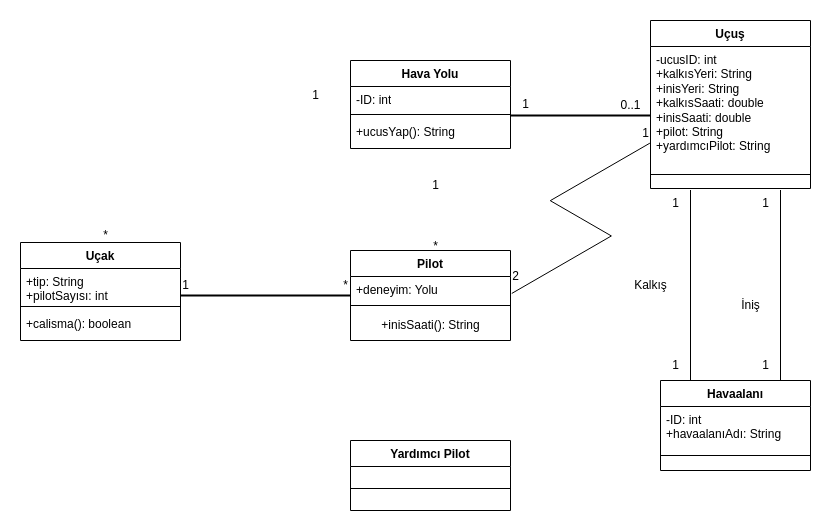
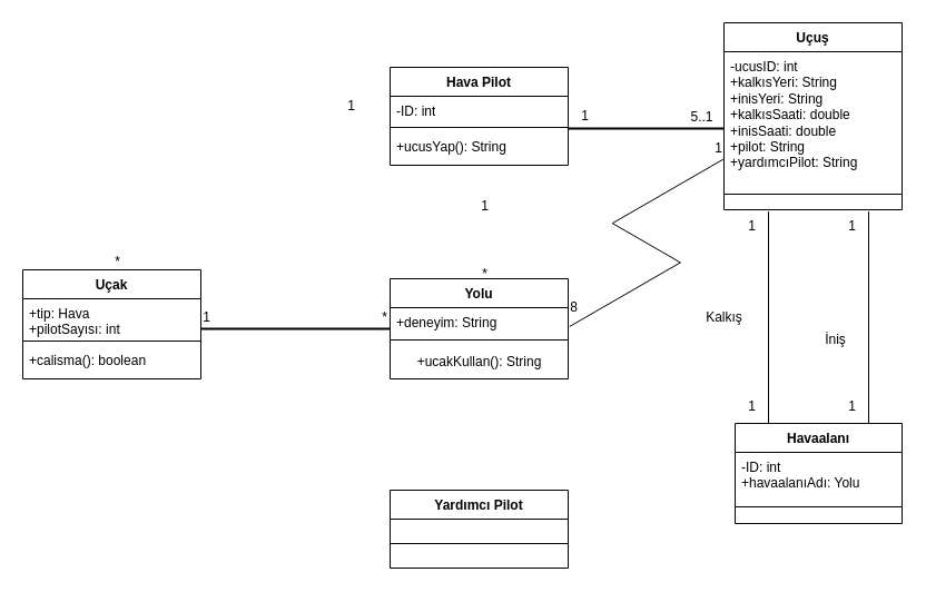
  <mxCell id="0" />
  <mxCell id="1" parent="0" />
- <mxCell id="2" value="Hava Yolu" style="swimlane;fontStyle=1;align=center;verticalAlign=top;childLayout=stackLayout;horizontal=1;startSize=26;horizontalStack=0;resizeParent=1;resizeParentMax=0;resizeLast=0;collapsible=1;marginBottom=0;whiteSpace=wrap;html=1;" vertex="1" parent="1"><mxGeometry x="350" y="60" width="160" height="88" as="geometry" /></mxCell>
+ <mxCell id="2" value="Hava Pilot" style="swimlane;fontStyle=1;align=center;verticalAlign=top;childLayout=stackLayout;horizontal=1;startSize=26;horizontalStack=0;resizeParent=1;resizeParentMax=0;resizeLast=0;collapsible=1;marginBottom=0;whiteSpace=wrap;html=1;" vertex="1" parent="1"><mxGeometry x="350" y="60" width="160" height="88" as="geometry" /></mxCell>
  <mxCell id="3" value="-ID: int&lt;div&gt;&lt;div&gt;&lt;br&gt;&lt;/div&gt;&lt;/div&gt;" style="text;strokeColor=none;fillColor=none;align=left;verticalAlign=top;spacingLeft=4;spacingRight=4;overflow=hidden;rotatable=0;points=[[0,0.5],[1,0.5]];portConstraint=eastwest;whiteSpace=wrap;html=1;" vertex="1" parent="2"><mxGeometry y="26" width="160" height="24" as="geometry" /></mxCell>
  <mxCell id="4" value="" style="line;strokeWidth=1;fillColor=none;align=left;verticalAlign=middle;spacingTop=-1;spacingLeft=3;spacingRight=3;rotatable=0;labelPosition=right;points=[];portConstraint=eastwest;strokeColor=inherit;" vertex="1" parent="2"><mxGeometry y="50" width="160" height="8" as="geometry" /></mxCell>
  <mxCell id="5" value="+ucusYap(): String" style="text;strokeColor=none;fillColor=none;align=left;verticalAlign=top;spacingLeft=4;spacingRight=4;overflow=hidden;rotatable=0;points=[[0,0.5],[1,0.5]];portConstraint=eastwest;whiteSpace=wrap;html=1;" vertex="1" parent="2"><mxGeometry y="58" width="160" height="30" as="geometry" /></mxCell>
  <mxCell id="6" value="Havaalanı" style="swimlane;fontStyle=1;align=center;verticalAlign=top;childLayout=stackLayout;horizontal=1;startSize=26;horizontalStack=0;resizeParent=1;resizeParentMax=0;resizeLast=0;collapsible=1;marginBottom=0;whiteSpace=wrap;html=1;" vertex="1" parent="1"><mxGeometry x="660" y="380" width="150" height="90" as="geometry" /></mxCell>
- <mxCell id="7" value="-ID: int&lt;div&gt;+havaalanıAdı: String&lt;/div&gt;" style="text;strokeColor=none;fillColor=none;align=left;verticalAlign=top;spacingLeft=4;spacingRight=4;overflow=hidden;rotatable=0;points=[[0,0.5],[1,0.5]];portConstraint=eastwest;whiteSpace=wrap;html=1;" vertex="1" parent="6"><mxGeometry y="26" width="150" height="34" as="geometry" /></mxCell>
+ <mxCell id="7" value="-ID: int&lt;div&gt;+havaalanıAdı: Yolu&lt;/div&gt;" style="text;strokeColor=none;fillColor=none;align=left;verticalAlign=top;spacingLeft=4;spacingRight=4;overflow=hidden;rotatable=0;points=[[0,0.5],[1,0.5]];portConstraint=eastwest;whiteSpace=wrap;html=1;" vertex="1" parent="6"><mxGeometry y="26" width="150" height="34" as="geometry" /></mxCell>
  <mxCell id="8" value="" style="line;strokeWidth=1;fillColor=none;align=left;verticalAlign=middle;spacingTop=-1;spacingLeft=3;spacingRight=3;rotatable=0;labelPosition=right;points=[];portConstraint=eastwest;strokeColor=inherit;" vertex="1" parent="6"><mxGeometry y="60" width="150" height="30" as="geometry" /></mxCell>
  <mxCell id="9" value="Uçuş" style="swimlane;fontStyle=1;align=center;verticalAlign=top;childLayout=stackLayout;horizontal=1;startSize=26;horizontalStack=0;resizeParent=1;resizeParentMax=0;resizeLast=0;collapsible=1;marginBottom=0;whiteSpace=wrap;html=1;" vertex="1" parent="1"><mxGeometry x="650" y="20" width="160" height="168" as="geometry" /></mxCell>
  <mxCell id="10" value="-ucusID: int&lt;div&gt;+kalkısYeri: String&lt;/div&gt;&lt;div&gt;+inisYeri: String&lt;/div&gt;&lt;div&gt;+kalkısSaati: double&lt;/div&gt;&lt;div&gt;+inisSaati: double&lt;/div&gt;&lt;div&gt;+pilot: String&lt;/div&gt;&lt;div&gt;+yardımcıPilot: String&lt;/div&gt;" style="text;strokeColor=none;fillColor=none;align=left;verticalAlign=top;spacingLeft=4;spacingRight=4;overflow=hidden;rotatable=0;points=[[0,0.5],[1,0.5]];portConstraint=eastwest;whiteSpace=wrap;html=1;" vertex="1" parent="9"><mxGeometry y="26" width="160" height="114" as="geometry" /></mxCell>
  <mxCell id="11" value="" style="line;strokeWidth=1;fillColor=none;align=left;verticalAlign=middle;spacingTop=-1;spacingLeft=3;spacingRight=3;rotatable=0;labelPosition=right;points=[];portConstraint=eastwest;strokeColor=inherit;" vertex="1" parent="9"><mxGeometry y="140" width="160" height="28" as="geometry" /></mxCell>
  <mxCell id="12" value="Yardımcı Pilot" style="swimlane;fontStyle=1;align=center;verticalAlign=top;childLayout=stackLayout;horizontal=1;startSize=26;horizontalStack=0;resizeParent=1;resizeParentMax=0;resizeLast=0;collapsible=1;marginBottom=0;whiteSpace=wrap;html=1;" vertex="1" parent="1"><mxGeometry x="350" y="440" width="160" height="70" as="geometry" /></mxCell>
  <mxCell id="13" value="" style="line;strokeWidth=1;fillColor=none;align=left;verticalAlign=middle;spacingTop=-1;spacingLeft=3;spacingRight=3;rotatable=0;labelPosition=right;points=[];portConstraint=eastwest;strokeColor=inherit;" vertex="1" parent="12"><mxGeometry y="26" width="160" height="44" as="geometry" /></mxCell>
- <mxCell id="14" value="Pilot" style="swimlane;fontStyle=1;align=center;verticalAlign=top;childLayout=stackLayout;horizontal=1;startSize=26;horizontalStack=0;resizeParent=1;resizeParentMax=0;resizeLast=0;collapsible=1;marginBottom=0;whiteSpace=wrap;html=1;" vertex="1" parent="1"><mxGeometry x="350" y="250" width="160" height="90" as="geometry" /></mxCell>
- <mxCell id="15" value="+deneyim: Yolu&lt;div&gt;&lt;br&gt;&lt;/div&gt;" style="text;strokeColor=none;fillColor=none;align=left;verticalAlign=top;spacingLeft=4;spacingRight=4;overflow=hidden;rotatable=0;points=[[0,0.5],[1,0.5]];portConstraint=eastwest;whiteSpace=wrap;html=1;" vertex="1" parent="14"><mxGeometry y="26" width="160" height="24" as="geometry" /></mxCell>
+ <mxCell id="14" value="Yolu" style="swimlane;fontStyle=1;align=center;verticalAlign=top;childLayout=stackLayout;horizontal=1;startSize=26;horizontalStack=0;resizeParent=1;resizeParentMax=0;resizeLast=0;collapsible=1;marginBottom=0;whiteSpace=wrap;html=1;" vertex="1" parent="1"><mxGeometry x="350" y="250" width="160" height="90" as="geometry" /></mxCell>
+ <mxCell id="15" value="+deneyim: String&lt;div&gt;&lt;br&gt;&lt;/div&gt;" style="text;strokeColor=none;fillColor=none;align=left;verticalAlign=top;spacingLeft=4;spacingRight=4;overflow=hidden;rotatable=0;points=[[0,0.5],[1,0.5]];portConstraint=eastwest;whiteSpace=wrap;html=1;" vertex="1" parent="14"><mxGeometry y="26" width="160" height="24" as="geometry" /></mxCell>
  <mxCell id="16" value="" style="line;strokeWidth=1;fillColor=none;align=left;verticalAlign=middle;spacingTop=-1;spacingLeft=3;spacingRight=3;rotatable=0;labelPosition=right;points=[];portConstraint=eastwest;strokeColor=inherit;" vertex="1" parent="14"><mxGeometry y="50" width="160" height="10" as="geometry" /></mxCell>
- <mxCell id="17" value="+inisSaati(): String" style="text;html=1;align=center;verticalAlign=middle;resizable=0;points=[];autosize=1;strokeColor=none;fillColor=none;" vertex="1" parent="14"><mxGeometry y="60" width="160" height="30" as="geometry" /></mxCell>
+ <mxCell id="17" value="+ucakKullan(): String" style="text;html=1;align=center;verticalAlign=middle;resizable=0;points=[];autosize=1;strokeColor=none;fillColor=none;" vertex="1" parent="14"><mxGeometry y="60" width="160" height="30" as="geometry" /></mxCell>
  <mxCell id="18" value="Uçak" style="swimlane;fontStyle=1;align=center;verticalAlign=top;childLayout=stackLayout;horizontal=1;startSize=26;horizontalStack=0;resizeParent=1;resizeParentMax=0;resizeLast=0;collapsible=1;marginBottom=0;whiteSpace=wrap;html=1;" vertex="1" parent="1"><mxGeometry y="242" width="160" height="98" as="geometry" x="20" /></mxCell>
- <mxCell id="19" value="&lt;div&gt;+tip: String&lt;div&gt;+pilotSayısı: int&lt;/div&gt;&lt;/div&gt;" style="text;strokeColor=none;fillColor=none;align=left;verticalAlign=top;spacingLeft=4;spacingRight=4;overflow=hidden;rotatable=0;points=[[0,0.5],[1,0.5]];portConstraint=eastwest;whiteSpace=wrap;html=1;" vertex="1" parent="18"><mxGeometry y="26" width="160" height="34" as="geometry" /></mxCell>
+ <mxCell id="19" value="&lt;div&gt;+tip: Hava&lt;div&gt;+pilotSayısı: int&lt;/div&gt;&lt;/div&gt;" style="text;strokeColor=none;fillColor=none;align=left;verticalAlign=top;spacingLeft=4;spacingRight=4;overflow=hidden;rotatable=0;points=[[0,0.5],[1,0.5]];portConstraint=eastwest;whiteSpace=wrap;html=1;" vertex="1" parent="18"><mxGeometry y="26" width="160" height="34" as="geometry" /></mxCell>
  <mxCell id="20" value="" style="line;strokeWidth=1;fillColor=none;align=left;verticalAlign=middle;spacingTop=-1;spacingLeft=3;spacingRight=3;rotatable=0;labelPosition=right;points=[];portConstraint=eastwest;strokeColor=inherit;" vertex="1" parent="18"><mxGeometry y="60" width="160" height="8" as="geometry" /></mxCell>
  <mxCell id="21" value="+calisma(): boolean" style="text;strokeColor=none;fillColor=none;align=left;verticalAlign=top;spacingLeft=4;spacingRight=4;overflow=hidden;rotatable=0;points=[[0,0.5],[1,0.5]];portConstraint=eastwest;whiteSpace=wrap;html=1;" vertex="1" parent="18"><mxGeometry y="68" width="160" height="30" as="geometry" /></mxCell>
  <mxCell id="22" value="" style="line;strokeWidth=2;html=1;" vertex="1" parent="1"><mxGeometry x="510" y="110" width="140" height="10" as="geometry" /></mxCell>
  <mxCell id="23" value="" style="line;strokeWidth=2;html=1;" vertex="1" parent="1"><mxGeometry x="180" y="290" width="170" height="10" as="geometry" /></mxCell>
  <mxCell id="24" value="" style="shape=partialRectangle;whiteSpace=wrap;html=1;bottom=0;top=0;fillColor=none;" vertex="1" parent="1"><mxGeometry x="690" y="190" width="90" height="190" as="geometry" /></mxCell>
  <mxCell id="25" value="" style="edgeStyle=isometricEdgeStyle;endArrow=none;html=1;rounded=0;entryX=-0.004;entryY=0.848;entryDx=0;entryDy=0;entryPerimeter=0;exitX=1.008;exitY=0.706;exitDx=0;exitDy=0;exitPerimeter=0;" edge="1" parent="1" source="15" target="10"><mxGeometry width="50" height="100" relative="1" as="geometry"><mxPoint x="520" y="300" as="sourcePoint" /><mxPoint x="480" y="250" as="targetPoint" /></mxGeometry></mxCell>
  <mxCell id="26" value="1" style="text;html=1;align=center;verticalAlign=middle;resizable=0;points=[];autosize=1;strokeColor=none;fillColor=none;" vertex="1" parent="1"><mxGeometry x="300" y="80" width="30" height="30" as="geometry" /></mxCell>
  <mxCell id="27" value="1" style="text;html=1;align=center;verticalAlign=middle;resizable=0;points=[];autosize=1;strokeColor=none;fillColor=none;" vertex="1" parent="1"><mxGeometry x="510" y="89" width="30" height="30" as="geometry" /></mxCell>
- <mxCell id="28" value="0..1" style="text;html=1;align=center;verticalAlign=middle;resizable=0;points=[];autosize=1;strokeColor=none;fillColor=none;" vertex="1" parent="1"><mxGeometry x="610" y="90" width="40" height="30" as="geometry" /></mxCell>
+ <mxCell id="28" value="5..1" style="text;html=1;align=center;verticalAlign=middle;resizable=0;points=[];autosize=1;strokeColor=none;fillColor=none;" vertex="1" parent="1"><mxGeometry x="610" y="90" width="40" height="30" as="geometry" /></mxCell>
  <mxCell id="29" value="1" style="text;html=1;align=center;verticalAlign=middle;resizable=0;points=[];autosize=1;strokeColor=none;fillColor=none;" vertex="1" parent="1"><mxGeometry x="630" y="118" width="30" height="30" as="geometry" /></mxCell>
  <mxCell id="30" value="1" style="text;html=1;align=center;verticalAlign=middle;resizable=0;points=[];autosize=1;strokeColor=none;fillColor=none;" vertex="1" parent="1"><mxGeometry x="660" y="188" width="30" height="30" as="geometry" /></mxCell>
  <mxCell id="31" value="1" style="text;html=1;align=center;verticalAlign=middle;resizable=0;points=[];autosize=1;strokeColor=none;fillColor=none;" vertex="1" parent="1"><mxGeometry x="750" y="188" width="30" height="30" as="geometry" /></mxCell>
  <mxCell id="32" value="1" style="text;html=1;align=center;verticalAlign=middle;resizable=0;points=[];autosize=1;strokeColor=none;fillColor=none;" vertex="1" parent="1"><mxGeometry x="660" y="350" width="30" height="30" as="geometry" /></mxCell>
  <mxCell id="33" value="1" style="text;html=1;align=center;verticalAlign=middle;resizable=0;points=[];autosize=1;strokeColor=none;fillColor=none;" vertex="1" parent="1"><mxGeometry x="750" y="350" width="30" height="30" as="geometry" /></mxCell>
  <mxCell id="34" value="Kalkış" style="text;html=1;align=center;verticalAlign=middle;resizable=0;points=[];autosize=1;strokeColor=none;fillColor=none;" vertex="1" parent="1"><mxGeometry x="620" y="270" width="60" height="30" as="geometry" /></mxCell>
  <mxCell id="35" value="İniş" style="text;html=1;align=center;verticalAlign=middle;resizable=0;points=[];autosize=1;strokeColor=none;fillColor=none;" vertex="1" parent="1"><mxGeometry x="730" y="290" width="40" height="30" as="geometry" /></mxCell>
- <mxCell id="36" value="2" style="text;html=1;align=center;verticalAlign=middle;resizable=0;points=[];autosize=1;strokeColor=none;fillColor=none;" vertex="1" parent="1"><mxGeometry x="500" y="261" width="30" height="30" as="geometry" /></mxCell>
+ <mxCell id="36" value="8" style="text;html=1;align=center;verticalAlign=middle;resizable=0;points=[];autosize=1;strokeColor=none;fillColor=none;" vertex="1" parent="1"><mxGeometry x="500" y="261" width="30" height="30" as="geometry" /></mxCell>
  <mxCell id="37" value="*" style="text;html=1;align=center;verticalAlign=middle;resizable=0;points=[];autosize=1;strokeColor=none;fillColor=none;" vertex="1" parent="1"><mxGeometry x="330" y="270" width="30" height="30" as="geometry" /></mxCell>
  <mxCell id="38" value="*" style="text;html=1;align=center;verticalAlign=middle;resizable=0;points=[];autosize=1;strokeColor=none;fillColor=none;" vertex="1" parent="1"><mxGeometry x="420" y="231" width="30" height="30" as="geometry" /></mxCell>
  <mxCell id="39" value="*" style="text;html=1;align=center;verticalAlign=middle;resizable=0;points=[];autosize=1;strokeColor=none;fillColor=none;" vertex="1" parent="1"><mxGeometry x="90" y="220" width="30" height="30" as="geometry" /></mxCell>
  <mxCell id="40" value="1" style="text;html=1;align=center;verticalAlign=middle;resizable=0;points=[];autosize=1;strokeColor=none;fillColor=none;" vertex="1" parent="1"><mxGeometry x="170" y="270" width="30" height="30" as="geometry" /></mxCell>
  <mxCell id="41" value="1" style="text;html=1;align=center;verticalAlign=middle;resizable=0;points=[];autosize=1;strokeColor=none;fillColor=none;" vertex="1" parent="1"><mxGeometry x="420" y="170" width="30" height="30" as="geometry" /></mxCell>
